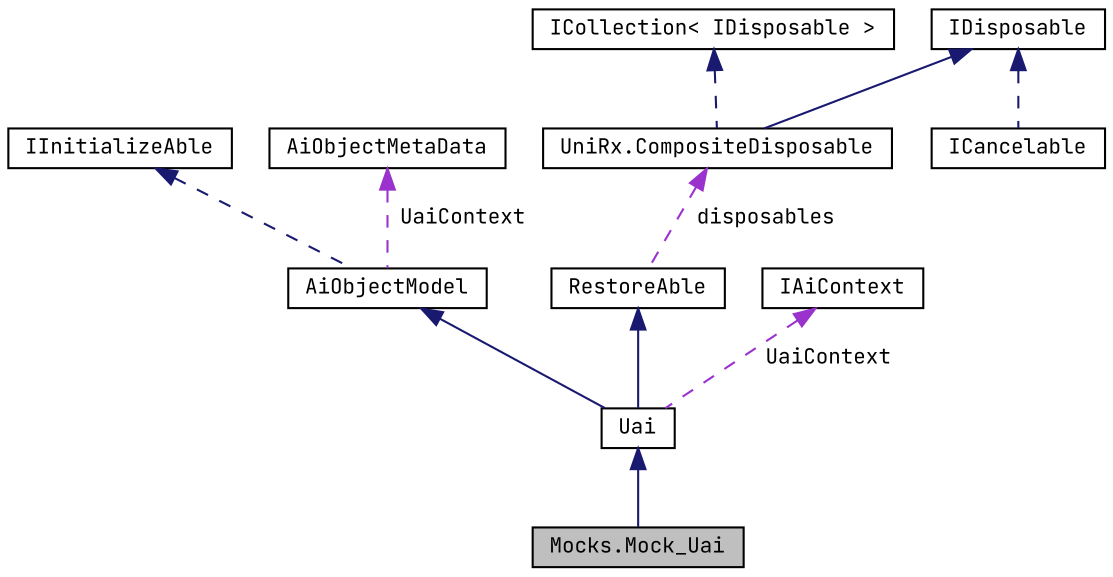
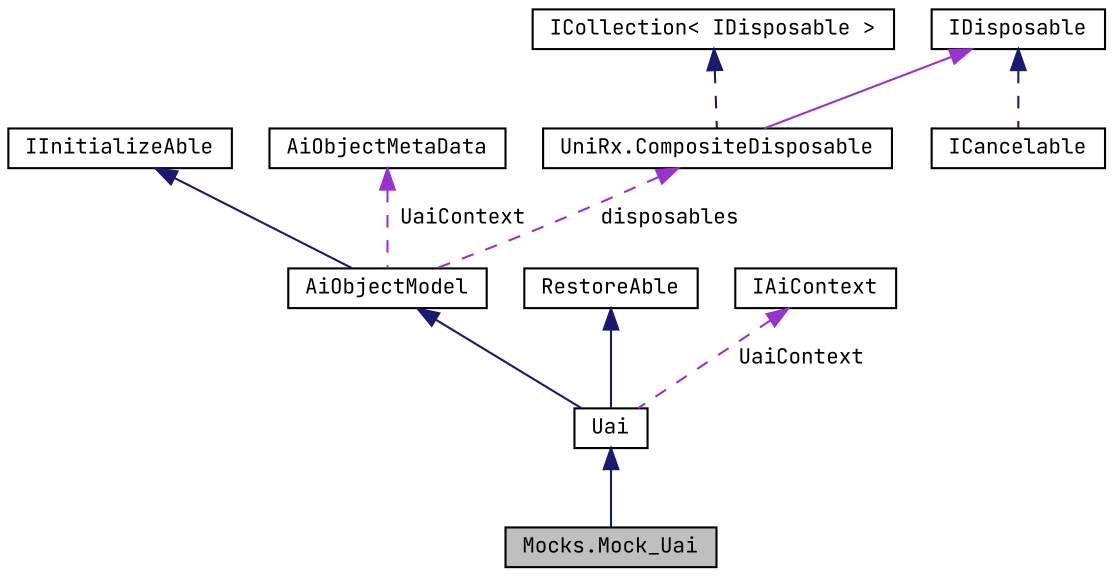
  digraph {
    fontname="JetBrains Mono"
    node [color=black fillcolor=white fontname="JetBrains Mono" fontsize=10 shape=record style=filled]
    edge [color=midnightblue dir=back fontname="JetBrains Mono" fontsize=10 labelfontname=Helvetica labelfontsize=10 style=solid]
    n1 [fillcolor=grey75 fontcolor=black height=0.2 label="Mocks.Mock_Uai" width=0.4]
    n2 [height=0.2 label=Uai width=0.4]
    n3 [height=0.2 label=AiObjectModel width=0.4]
    n4 [height=0.2 label=RestoreAble width=0.4]
    n5 [height=0.2 label=IInitializeAble width=0.4]
    n6 [height=0.2 label=AiObjectMetaData width=0.4]
    n7 [height=0.2 label="UniRx.CompositeDisposable" width=0.4]
    n8 [height=0.2 label="ICollection\< IDisposable \>" width=0.4]
    n9 [height=0.2 label=IDisposable width=0.4]
    n10 [height=0.2 label=ICancelable width=0.4]
    n11 [height=0.2 label=IAiContext width=0.4]
    n2 -> n1
    n3 -> n2
    n4 -> n2
-   n5 -> n3 [style=dashed]
+   n5 -> n3
    n6 -> n3 [color=darkorchid3 label=" UaiContext" style=dashed]
-   n7 -> n4 [color=darkorchid3 label=" disposables" style=dashed]
+   n7 -> n3 [color=darkorchid3 label=" disposables" style=dashed]
    n8 -> n7 [style=dashed]
-   n9 -> n7
+   n9 -> n7 [color=darkorchid3]
    n9 -> n10 [style=dashed]
    n11 -> n2 [color=darkorchid3 label=" UaiContext" style=dashed]
  }
